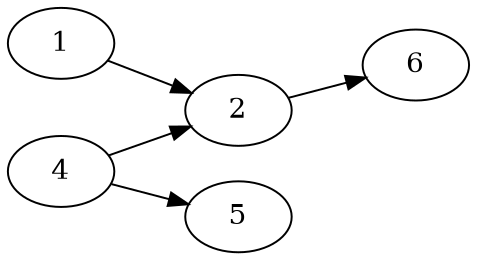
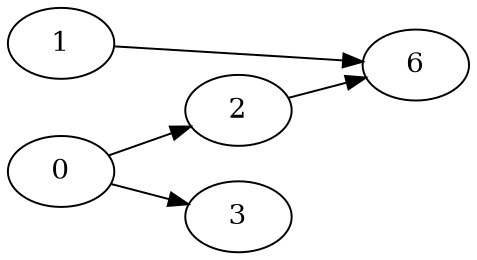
  digraph {
    rankdir=LR
    1
    2
    n3 [label=6]
-   4
-   5
-   1 -> 2
+   4 [label=0]
+   5 [label=3]
+   1 -> n3
    2 -> n3
    4 -> 2
    4 -> 5
  }
